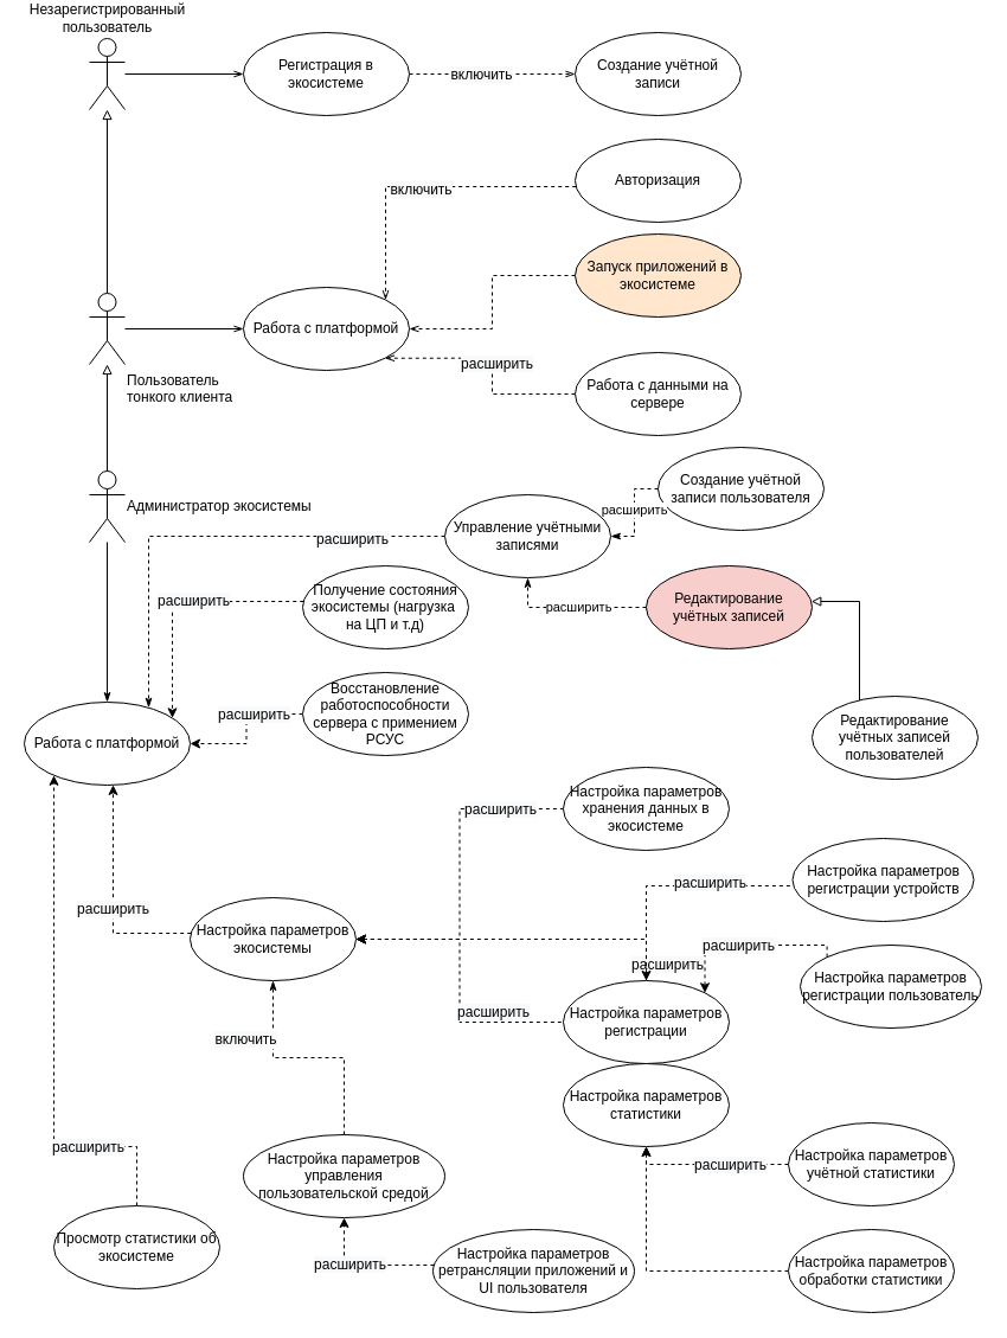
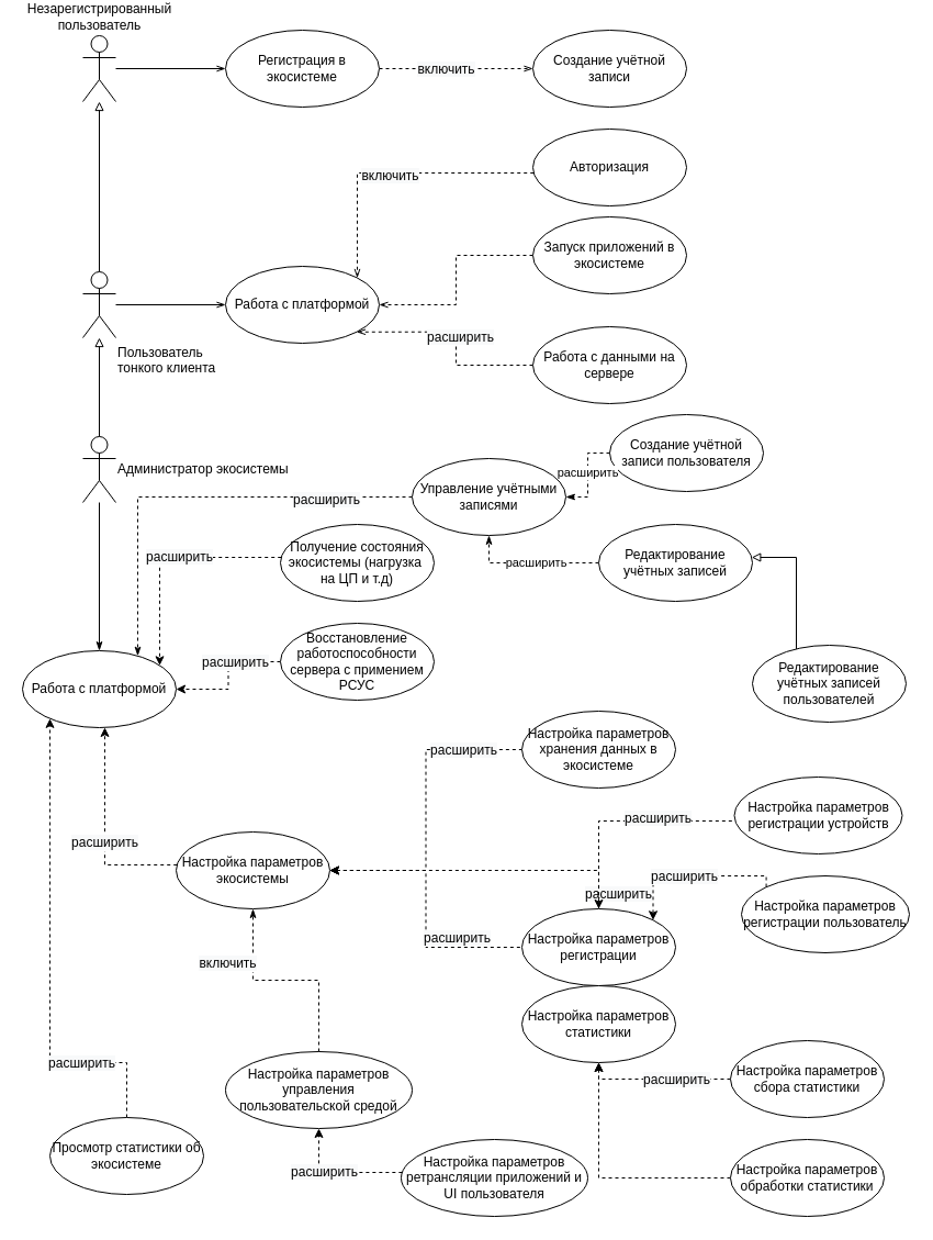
  <mxCell id="0" />
  <mxCell id="1" parent="0" />
  <mxCell id="2" value="" style="edgeStyle=orthogonalEdgeStyle;rounded=0;orthogonalLoop=1;jettySize=auto;html=1;endArrow=openThin;endFill=0;" parent="1" source="4" target="7" edge="1"><mxGeometry relative="1" as="geometry" /></mxCell>
  <mxCell id="3" style="edgeStyle=orthogonalEdgeStyle;rounded=0;orthogonalLoop=1;jettySize=auto;html=1;endArrow=block;endFill=0;" parent="1" source="4" target="15" edge="1"><mxGeometry relative="1" as="geometry" /></mxCell>
  <mxCell id="4" value="&lt;font style=&quot;vertical-align: inherit;&quot;&gt;&lt;font style=&quot;vertical-align: inherit;&quot;&gt;Пользователь &lt;br&gt;тонкого клиента&lt;/font&gt;&lt;/font&gt;" style="shape=umlActor;verticalLabelPosition=bottom;verticalAlign=top;html=1;labelPosition=right;align=left;" parent="1" vertex="1"><mxGeometry x="75" y="240" width="30" height="60" as="geometry" /></mxCell>
  <mxCell id="5" style="edgeStyle=orthogonalEdgeStyle;rounded=0;orthogonalLoop=1;jettySize=auto;html=1;dashed=1;endArrow=openThin;endFill=0;" parent="1" source="8" target="7" edge="1"><mxGeometry relative="1" as="geometry"><Array as="points"><mxPoint x="325" y="150" /></Array></mxGeometry></mxCell>
  <mxCell id="6" value="&lt;span style=&quot;font-size: 12px; background-color: rgb(248, 249, 250);&quot;&gt;включить&lt;/span&gt;" style="edgeLabel;html=1;align=center;verticalAlign=middle;resizable=0;points=[];" parent="5" vertex="1" connectable="0"><mxGeometry x="0.026" y="2" relative="1" as="geometry"><mxPoint as="offset" /></mxGeometry></mxCell>
  <mxCell id="7" value="&lt;font style=&quot;vertical-align: inherit;&quot;&gt;&lt;font style=&quot;vertical-align: inherit;&quot;&gt;Работа с платформой&lt;/font&gt;&lt;/font&gt;" style="ellipse;whiteSpace=wrap;html=1;" parent="1" vertex="1"><mxGeometry x="205" y="235" width="140" height="70" as="geometry" /></mxCell>
  <mxCell id="8" value="&lt;font style=&quot;vertical-align: inherit;&quot;&gt;&lt;font style=&quot;vertical-align: inherit;&quot;&gt;Авторизация&lt;/font&gt;&lt;/font&gt;" style="ellipse;whiteSpace=wrap;html=1;" parent="1" vertex="1"><mxGeometry x="485" y="110" width="140" height="70" as="geometry" /></mxCell>
  <mxCell id="9" style="edgeStyle=orthogonalEdgeStyle;rounded=0;orthogonalLoop=1;jettySize=auto;html=1;dashed=1;endArrow=openThin;endFill=0;" parent="1" source="10" target="7" edge="1"><mxGeometry relative="1" as="geometry"><mxPoint x="424.55" y="340" as="sourcePoint" /><mxPoint x="325" y="285" as="targetPoint" /></mxGeometry></mxCell>
- <mxCell id="10" value="&lt;font style=&quot;vertical-align: inherit;&quot;&gt;&lt;font style=&quot;vertical-align: inherit;&quot;&gt;Запуск приложений в экосистеме&lt;/font&gt;&lt;/font&gt;" style="ellipse;whiteSpace=wrap;html=1;fillColor=#ffe6cc;" parent="1" vertex="1"><mxGeometry x="485" y="190" width="140" height="70" as="geometry" /></mxCell>
+ <mxCell id="10" value="&lt;font style=&quot;vertical-align: inherit;&quot;&gt;&lt;font style=&quot;vertical-align: inherit;&quot;&gt;Запуск приложений в экосистеме&lt;/font&gt;&lt;/font&gt;" style="ellipse;whiteSpace=wrap;html=1;" parent="1" vertex="1"><mxGeometry x="485" y="190" width="140" height="70" as="geometry" /></mxCell>
  <mxCell id="11" style="edgeStyle=orthogonalEdgeStyle;rounded=0;orthogonalLoop=1;jettySize=auto;html=1;entryX=1;entryY=1;entryDx=0;entryDy=0;dashed=1;endArrow=openThin;endFill=0;" parent="1" source="13" target="7" edge="1"><mxGeometry relative="1" as="geometry" /></mxCell>
  <mxCell id="12" value="&lt;span style=&quot;font-size: 12px; background-color: rgb(248, 249, 250);&quot;&gt;расширить&lt;/span&gt;" style="edgeLabel;html=1;align=center;verticalAlign=middle;resizable=0;points=[];" parent="11" vertex="1" connectable="0"><mxGeometry x="0.189" y="3" relative="1" as="geometry"><mxPoint x="16" y="2" as="offset" /></mxGeometry></mxCell>
  <mxCell id="13" value="&lt;font style=&quot;vertical-align: inherit;&quot;&gt;&lt;font style=&quot;vertical-align: inherit;&quot;&gt;Работа с данными на сервере&lt;/font&gt;&lt;/font&gt;" style="ellipse;whiteSpace=wrap;html=1;" parent="1" vertex="1"><mxGeometry x="485" y="290" width="140" height="70" as="geometry" /></mxCell>
  <mxCell id="14" value="" style="edgeStyle=orthogonalEdgeStyle;rounded=0;orthogonalLoop=1;jettySize=auto;html=1;endArrow=openThin;endFill=0;" parent="1" source="15" target="18" edge="1"><mxGeometry relative="1" as="geometry" /></mxCell>
  <mxCell id="15" value="&lt;font style=&quot;vertical-align: inherit;&quot;&gt;&lt;font style=&quot;vertical-align: inherit;&quot;&gt;Незарегистрированный&lt;br&gt;пользователь&lt;/font&gt;&lt;/font&gt;" style="shape=umlActor;verticalLabelPosition=top;verticalAlign=bottom;html=1;align=center;labelPosition=center;" parent="1" vertex="1"><mxGeometry x="75" y="25" width="30" height="60" as="geometry" /></mxCell>
  <mxCell id="16" value="" style="edgeStyle=orthogonalEdgeStyle;rounded=0;orthogonalLoop=1;jettySize=auto;html=1;endArrow=openThin;endFill=0;dashed=1;" parent="1" source="18" target="19" edge="1"><mxGeometry relative="1" as="geometry" /></mxCell>
  <mxCell id="17" value="&lt;span style=&quot;font-size: 12px; background-color: rgb(248, 249, 250);&quot;&gt;включить&lt;/span&gt;" style="edgeLabel;html=1;align=center;verticalAlign=middle;resizable=0;points=[];" parent="16" vertex="1" connectable="0"><mxGeometry x="-0.326" y="-4" relative="1" as="geometry"><mxPoint x="13" y="-4" as="offset" /></mxGeometry></mxCell>
  <mxCell id="18" value="&lt;font style=&quot;vertical-align: inherit;&quot;&gt;&lt;font style=&quot;vertical-align: inherit;&quot;&gt;Регистрация в экосистеме&lt;/font&gt;&lt;/font&gt;" style="ellipse;whiteSpace=wrap;html=1;" parent="1" vertex="1"><mxGeometry x="205" y="20" width="140" height="70" as="geometry" /></mxCell>
  <mxCell id="19" value="&lt;font style=&quot;vertical-align: inherit;&quot;&gt;&lt;font style=&quot;vertical-align: inherit;&quot;&gt;Создание учётной записи&lt;/font&gt;&lt;/font&gt;" style="ellipse;whiteSpace=wrap;html=1;" parent="1" vertex="1"><mxGeometry x="485" y="20" width="140" height="70" as="geometry" /></mxCell>
  <mxCell id="20" value="" style="edgeStyle=orthogonalEdgeStyle;rounded=0;orthogonalLoop=1;jettySize=auto;html=1;endArrow=classicThin;endFill=1;" parent="1" source="21" target="22" edge="1"><mxGeometry relative="1" as="geometry" /></mxCell>
  <mxCell id="21" value="&lt;font style=&quot;vertical-align: inherit;&quot;&gt;&lt;font style=&quot;vertical-align: inherit;&quot;&gt;Администратор экосистемы&lt;/font&gt;&lt;/font&gt;" style="shape=umlActor;verticalLabelPosition=middle;verticalAlign=middle;html=1;labelPosition=right;align=left;" parent="1" vertex="1"><mxGeometry x="75" y="390" width="30" height="60" as="geometry" /></mxCell>
  <mxCell id="22" value="Работа с платформой" style="ellipse;whiteSpace=wrap;html=1;" parent="1" vertex="1"><mxGeometry x="20" y="585" width="140" height="70" as="geometry" /></mxCell>
  <mxCell id="23" style="edgeStyle=orthogonalEdgeStyle;rounded=0;orthogonalLoop=1;jettySize=auto;html=1;dashed=1;endArrow=classic;endFill=1;" parent="1" source="25" target="22" edge="1"><mxGeometry relative="1" as="geometry"><mxPoint x="35" y="785" as="targetPoint" /><Array as="points"><mxPoint x="325" y="500" /><mxPoint x="145" y="500" /></Array></mxGeometry></mxCell>
  <mxCell id="24" value="&lt;span style=&quot;font-size: 12px; background-color: rgb(248, 249, 250);&quot;&gt;расширить&lt;/span&gt;" style="edgeLabel;html=1;align=center;verticalAlign=middle;resizable=0;points=[];" parent="23" vertex="1" connectable="0"><mxGeometry x="-0.114" y="-1" relative="1" as="geometry"><mxPoint as="offset" /></mxGeometry></mxCell>
  <mxCell id="25" value="Получение состояния экосистемы (нагрузка&amp;nbsp; на ЦП и т.д)" style="ellipse;whiteSpace=wrap;html=1;" parent="1" vertex="1"><mxGeometry x="255" y="470" width="140" height="70" as="geometry" /></mxCell>
  <mxCell id="26" style="edgeStyle=orthogonalEdgeStyle;rounded=0;orthogonalLoop=1;jettySize=auto;html=1;dashed=1;endArrow=none;endFill=0;entryX=0;entryY=0.5;entryDx=0;entryDy=0;startArrow=classic;startFill=1;" parent="1" source="32" target="36" edge="1"><mxGeometry relative="1" as="geometry" /></mxCell>
  <mxCell id="27" value="&lt;span style=&quot;font-size: 12px; background-color: rgb(248, 249, 250);&quot;&gt;расширить&lt;/span&gt;" style="edgeLabel;html=1;align=center;verticalAlign=middle;resizable=0;points=[];" parent="26" vertex="1" connectable="0"><mxGeometry x="0.531" relative="1" as="geometry"><mxPoint x="13" as="offset" /></mxGeometry></mxCell>
  <mxCell id="28" style="edgeStyle=orthogonalEdgeStyle;rounded=0;orthogonalLoop=1;jettySize=auto;html=1;dashed=1;endArrow=none;endFill=0;startArrow=classic;startFill=1;" parent="1" source="32" target="41" edge="1"><mxGeometry relative="1" as="geometry" /></mxCell>
  <mxCell id="29" value="&lt;span style=&quot;font-size: 12px; background-color: rgb(248, 249, 250);&quot;&gt;расширить&lt;/span&gt;" style="edgeLabel;html=1;align=center;verticalAlign=middle;resizable=0;points=[];" parent="28" vertex="1" connectable="0"><mxGeometry x="0.215" relative="1" as="geometry"><mxPoint x="28" as="offset" /></mxGeometry></mxCell>
  <mxCell id="30" style="edgeStyle=orthogonalEdgeStyle;rounded=0;orthogonalLoop=1;jettySize=auto;html=1;dashed=1;endArrow=none;endFill=0;startArrow=classic;startFill=1;" parent="1" source="32" target="42" edge="1"><mxGeometry relative="1" as="geometry" /></mxCell>
  <mxCell id="31" value="&lt;span style=&quot;font-size: 12px; background-color: rgb(248, 249, 250);&quot;&gt;расширить&lt;/span&gt;" style="edgeLabel;html=1;align=center;verticalAlign=middle;resizable=0;points=[];" parent="30" vertex="1" connectable="0"><mxGeometry x="0.513" y="1" relative="1" as="geometry"><mxPoint x="16" y="1" as="offset" /></mxGeometry></mxCell>
  <mxCell id="32" value="Настройка параметров экосистемы" style="ellipse;whiteSpace=wrap;html=1;" parent="1" vertex="1"><mxGeometry x="160" y="750" width="140" height="70" as="geometry" /></mxCell>
  <mxCell id="33" style="edgeStyle=orthogonalEdgeStyle;rounded=0;orthogonalLoop=1;jettySize=auto;html=1;dashed=1;endArrow=classic;endFill=1;" parent="1" source="35" target="22" edge="1"><mxGeometry relative="1" as="geometry"><mxPoint x="35" y="960" as="targetPoint" /><Array as="points"><mxPoint x="115" y="960" /><mxPoint x="45" y="960" /></Array></mxGeometry></mxCell>
  <mxCell id="34" value="&lt;span style=&quot;font-size: 12px; background-color: rgb(248, 249, 250);&quot;&gt;расширить&lt;/span&gt;" style="edgeLabel;html=1;align=center;verticalAlign=middle;resizable=0;points=[];" parent="33" vertex="1" connectable="0"><mxGeometry x="-0.654" y="-3" relative="1" as="geometry"><mxPoint x="-17" y="3" as="offset" /></mxGeometry></mxCell>
  <mxCell id="35" value="Просмотр статистики об экосистеме" style="ellipse;whiteSpace=wrap;html=1;" parent="1" vertex="1"><mxGeometry x="45" y="1010" width="140" height="70" as="geometry" /></mxCell>
  <mxCell id="36" value="Настройка параметров хранения данных в экосистеме" style="ellipse;whiteSpace=wrap;html=1;" parent="1" vertex="1"><mxGeometry x="475" y="640" width="140" height="70" as="geometry" /></mxCell>
  <mxCell id="37" style="edgeStyle=elbowEdgeStyle;rounded=0;jumpStyle=arc;orthogonalLoop=1;jettySize=auto;elbow=vertical;html=1;dashed=1;startArrow=classic;startFill=1;endArrow=none;endFill=0;" parent="1" source="41" target="43" edge="1"><mxGeometry relative="1" as="geometry"><Array as="points"><mxPoint x="545" y="740" /></Array></mxGeometry></mxCell>
  <mxCell id="38" value="&lt;span style=&quot;font-size: 12px; background-color: rgb(248, 249, 250);&quot;&gt;расширить&lt;/span&gt;" style="edgeLabel;html=1;align=center;verticalAlign=middle;resizable=0;points=[];" parent="37" vertex="1" connectable="0"><mxGeometry x="0.302" y="3" relative="1" as="geometry"><mxPoint as="offset" /></mxGeometry></mxCell>
  <mxCell id="39" style="edgeStyle=elbowEdgeStyle;rounded=0;jumpStyle=arc;orthogonalLoop=1;jettySize=auto;elbow=vertical;html=1;entryX=0;entryY=0;entryDx=0;entryDy=0;dashed=1;startArrow=classic;startFill=1;endArrow=none;endFill=0;exitX=1;exitY=0;exitDx=0;exitDy=0;" parent="1" source="41" target="44" edge="1"><mxGeometry relative="1" as="geometry"><Array as="points"><mxPoint x="645" y="790" /></Array></mxGeometry></mxCell>
  <mxCell id="40" value="&lt;span style=&quot;font-size: 12px; background-color: rgb(248, 249, 250);&quot;&gt;расширить&lt;/span&gt;" style="edgeLabel;html=1;align=center;verticalAlign=middle;resizable=0;points=[];" parent="39" vertex="1" connectable="0"><mxGeometry x="-0.245" y="2" relative="1" as="geometry"><mxPoint x="10" y="2" as="offset" /></mxGeometry></mxCell>
  <mxCell id="41" value="Настройка параметров регистрации" style="ellipse;whiteSpace=wrap;html=1;" parent="1" vertex="1"><mxGeometry x="475" y="820" width="140" height="70" as="geometry" /></mxCell>
  <mxCell id="42" value="Настройка параметров статистики" style="ellipse;whiteSpace=wrap;html=1;" parent="1" vertex="1"><mxGeometry x="475" y="890" width="140" height="70" as="geometry" /></mxCell>
  <mxCell id="43" value="Настройка параметров регистрации устройств" style="ellipse;whiteSpace=wrap;html=1;" parent="1" vertex="1"><mxGeometry x="668.5" y="700" width="153" height="70" as="geometry" /></mxCell>
  <mxCell id="44" value="Настройка параметров регистрации пользователь" style="ellipse;whiteSpace=wrap;html=1;" parent="1" vertex="1"><mxGeometry x="675" y="790" width="153" height="70" as="geometry" /></mxCell>
  <mxCell id="45" style="rounded=0;orthogonalLoop=1;jettySize=auto;html=1;endArrow=classic;endFill=1;edgeStyle=orthogonalEdgeStyle;dashed=1;" parent="1" source="47" target="42" edge="1"><mxGeometry relative="1" as="geometry"><Array as="points"><mxPoint x="545" y="975" /></Array></mxGeometry></mxCell>
  <mxCell id="46" value="&lt;span style=&quot;font-size: 12px; background-color: rgb(248, 249, 250);&quot;&gt;расширить&lt;/span&gt;" style="edgeLabel;html=1;align=center;verticalAlign=middle;resizable=0;points=[];" parent="45" vertex="1" connectable="0"><mxGeometry x="0.685" relative="1" as="geometry"><mxPoint x="64" as="offset" /></mxGeometry></mxCell>
- <mxCell id="47" value="Настройка параметров учётной статистики" style="ellipse;whiteSpace=wrap;html=1;" parent="1" vertex="1"><mxGeometry x="665" y="940" width="140" height="70" as="geometry" /></mxCell>
+ <mxCell id="47" value="Настройка параметров сбора статистики" style="ellipse;whiteSpace=wrap;html=1;" parent="1" vertex="1"><mxGeometry x="665" y="940" width="140" height="70" as="geometry" /></mxCell>
  <mxCell id="48" style="edgeStyle=orthogonalEdgeStyle;rounded=0;orthogonalLoop=1;jettySize=auto;html=1;entryX=0.5;entryY=1;entryDx=0;entryDy=0;endArrow=classic;endFill=1;dashed=1;" parent="1" source="49" target="42" edge="1"><mxGeometry relative="1" as="geometry" /></mxCell>
  <mxCell id="49" value="Настройка параметров обработки статистики" style="ellipse;whiteSpace=wrap;html=1;" parent="1" vertex="1"><mxGeometry x="665" y="1030" width="140" height="70" as="geometry" /></mxCell>
  <mxCell id="50" style="edgeStyle=orthogonalEdgeStyle;rounded=0;orthogonalLoop=1;jettySize=auto;html=1;dashed=1;endArrow=classicThin;endFill=1;" parent="1" source="61" target="22" edge="1"><mxGeometry relative="1" as="geometry"><mxPoint x="115" y="1300" as="sourcePoint" /><Array as="points"><mxPoint x="125" y="445" /></Array></mxGeometry></mxCell>
  <mxCell id="51" value="&lt;span style=&quot;font-size: 12px; background-color: rgb(248, 249, 250);&quot;&gt;расширить&lt;/span&gt;" style="edgeLabel;html=1;align=center;verticalAlign=middle;resizable=0;points=[];" parent="50" vertex="1" connectable="0"><mxGeometry x="-0.592" y="2" relative="1" as="geometry"><mxPoint x="2" as="offset" /></mxGeometry></mxCell>
  <mxCell id="52" style="edgeStyle=orthogonalEdgeStyle;rounded=0;orthogonalLoop=1;jettySize=auto;html=1;dashed=1;endArrow=classic;endFill=1;" parent="1" source="32" target="22" edge="1"><mxGeometry relative="1" as="geometry"><mxPoint x="35" y="854.53" as="targetPoint" /><mxPoint x="135" y="790" as="sourcePoint" /><Array as="points"><mxPoint x="95" y="780" /></Array></mxGeometry></mxCell>
  <mxCell id="53" value="&lt;span style=&quot;font-size: 12px; background-color: rgb(248, 249, 250);&quot;&gt;расширить&lt;/span&gt;" style="edgeLabel;html=1;align=center;verticalAlign=middle;resizable=0;points=[];" parent="52" vertex="1" connectable="0"><mxGeometry x="-0.103" y="1" relative="1" as="geometry"><mxPoint as="offset" /></mxGeometry></mxCell>
  <mxCell id="54" value="Настройка параметров управления пользовательской средой" style="ellipse;whiteSpace=wrap;html=1;" parent="1" vertex="1"><mxGeometry x="205" y="950" width="170" height="70" as="geometry" /></mxCell>
  <mxCell id="55" style="edgeStyle=orthogonalEdgeStyle;rounded=0;orthogonalLoop=1;jettySize=auto;html=1;dashed=1;endArrow=classicThin;endFill=1;" parent="1" source="54" target="32" edge="1"><mxGeometry relative="1" as="geometry"><mxPoint x="515" y="1100" as="sourcePoint" /><mxPoint x="315" y="880" as="targetPoint" /></mxGeometry></mxCell>
  <mxCell id="56" value="&lt;span style=&quot;font-size: 12px; background-color: rgb(248, 249, 250);&quot;&gt;включить&lt;/span&gt;" style="edgeLabel;html=1;align=center;verticalAlign=middle;resizable=0;points=[];" parent="55" vertex="1" connectable="0"><mxGeometry x="0.513" y="1" relative="1" as="geometry"><mxPoint x="-23" y="3" as="offset" /></mxGeometry></mxCell>
  <mxCell id="57" style="edgeStyle=orthogonalEdgeStyle;rounded=0;jumpStyle=arc;orthogonalLoop=1;jettySize=auto;html=1;endArrow=classic;endFill=1;dashed=1;" parent="1" source="59" target="54" edge="1"><mxGeometry relative="1" as="geometry"><mxPoint x="460" y="1375" as="targetPoint" /><Array as="points"><mxPoint x="290" y="1060" /></Array></mxGeometry></mxCell>
  <mxCell id="58" value="&lt;span style=&quot;font-size: 12px; background-color: rgb(248, 249, 250);&quot;&gt;расширить&lt;/span&gt;" style="edgeLabel;html=1;align=center;verticalAlign=middle;resizable=0;points=[];" parent="57" vertex="1" connectable="0"><mxGeometry x="0.225" y="-1" relative="1" as="geometry"><mxPoint as="offset" /></mxGeometry></mxCell>
  <mxCell id="59" value="Настройка параметров ретрансляции приложений и UI пользователя" style="ellipse;whiteSpace=wrap;html=1;" parent="1" vertex="1"><mxGeometry x="365" y="1030" width="170" height="70" as="geometry" /></mxCell>
  <mxCell id="60" style="edgeStyle=orthogonalEdgeStyle;rounded=0;orthogonalLoop=1;jettySize=auto;html=1;endArrow=block;endFill=0;" parent="1" source="21" target="4" edge="1"><mxGeometry relative="1" as="geometry"><mxPoint x="89.74" y="445" as="sourcePoint" /><mxPoint x="89.74" y="290" as="targetPoint" /></mxGeometry></mxCell>
  <mxCell id="61" value="Управление учётными записями" style="ellipse;whiteSpace=wrap;html=1;" parent="1" vertex="1"><mxGeometry x="375" y="410" width="140" height="70" as="geometry" /></mxCell>
  <mxCell id="62" value="Создание учётной записи пользователя" style="ellipse;whiteSpace=wrap;html=1;" parent="1" vertex="1"><mxGeometry x="555" y="370" width="140" height="70" as="geometry" /></mxCell>
  <mxCell id="63" style="edgeStyle=orthogonalEdgeStyle;rounded=0;orthogonalLoop=1;jettySize=auto;html=1;dashed=1;endArrow=classicThin;endFill=1;entryX=0.5;entryY=1;entryDx=0;entryDy=0;" parent="1" source="65" target="61" edge="1"><mxGeometry relative="1" as="geometry"><mxPoint x="445" y="555" as="targetPoint" /></mxGeometry></mxCell>
  <mxCell id="64" value="расширить" style="edgeLabel;html=1;align=center;verticalAlign=middle;resizable=0;points=[];" parent="63" vertex="1" connectable="0"><mxGeometry x="-0.075" y="-1" relative="1" as="geometry"><mxPoint as="offset" /></mxGeometry></mxCell>
- <mxCell id="65" value="Редактирование учётных записей" style="ellipse;whiteSpace=wrap;html=1;fillColor=#f8cecc;" parent="1" vertex="1"><mxGeometry x="545" y="470" width="140" height="70" as="geometry" /></mxCell>
+ <mxCell id="65" value="Редактирование учётных записей" style="ellipse;whiteSpace=wrap;html=1;" parent="1" vertex="1"><mxGeometry x="545" y="470" width="140" height="70" as="geometry" /></mxCell>
  <mxCell id="66" style="edgeStyle=orthogonalEdgeStyle;rounded=0;orthogonalLoop=1;jettySize=auto;html=1;endArrow=block;endFill=0;" parent="1" source="67" target="65" edge="1"><mxGeometry relative="1" as="geometry"><Array as="points"><mxPoint x="725" y="500" /></Array></mxGeometry></mxCell>
  <mxCell id="67" value="Редактирование учётных записей пользователей" style="ellipse;whiteSpace=wrap;html=1;" parent="1" vertex="1"><mxGeometry x="685" y="580" width="140" height="70" as="geometry" /></mxCell>
  <mxCell id="68" style="edgeStyle=orthogonalEdgeStyle;rounded=0;orthogonalLoop=1;jettySize=auto;html=1;dashed=1;endArrow=classicThin;endFill=1;exitX=0;exitY=0.5;exitDx=0;exitDy=0;entryX=1;entryY=0.5;entryDx=0;entryDy=0;" parent="1" source="62" target="61" edge="1"><mxGeometry relative="1" as="geometry"><mxPoint x="605" y="210" as="sourcePoint" /><mxPoint x="455" y="270" as="targetPoint" /></mxGeometry></mxCell>
  <mxCell id="69" value="расширить" style="edgeLabel;html=1;align=center;verticalAlign=middle;resizable=0;points=[];" parent="68" vertex="1" connectable="0"><mxGeometry x="-0.075" y="-1" relative="1" as="geometry"><mxPoint as="offset" /></mxGeometry></mxCell>
  <mxCell id="70" style="edgeStyle=orthogonalEdgeStyle;rounded=0;orthogonalLoop=1;jettySize=auto;html=1;dashed=1;endFill=1;" edge="1" parent="1" source="72" target="22"><mxGeometry relative="1" as="geometry" /></mxCell>
  <mxCell id="71" value="&lt;span style=&quot;font-size: 12px; background-color: rgb(248, 249, 250);&quot;&gt;расширить&lt;/span&gt;" style="edgeLabel;html=1;align=center;verticalAlign=middle;resizable=0;points=[];" vertex="1" connectable="0" parent="70"><mxGeometry x="-0.293" relative="1" as="geometry"><mxPoint as="offset" /></mxGeometry></mxCell>
  <mxCell id="72" value="Восстановление работоспособности сервера с примением РСУС" style="ellipse;whiteSpace=wrap;html=1;" vertex="1" parent="1"><mxGeometry x="255" y="560" width="140" height="70" as="geometry" /></mxCell>
